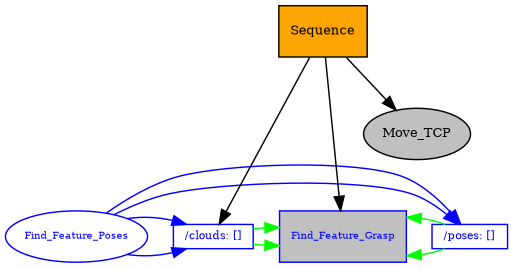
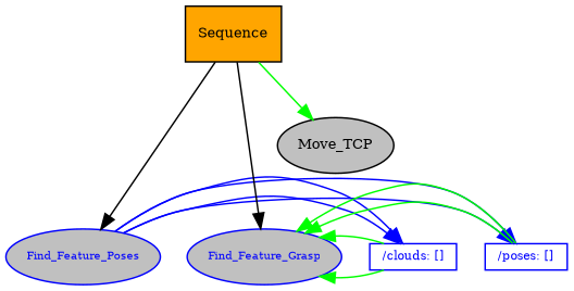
  digraph {
    fontname="times-roman"
    ordering=out
    node [color=blue fillcolor=gray fontcolor=blue fontname="times-roman" fontsize=7 shape=ellipse style=filled]
    edge [color=blue constraint=False fontname="times-roman" weight=0]
-   n1 [fillcolor=white label=Find_Feature_Poses]
-   n2 [label=Find_Feature_Grasp shape=box]
+   n1 [label=Find_Feature_Poses]
+   n2 [label=Find_Feature_Grasp]
    n3 [fillcolor=white fixedsize=False fontsize=8 height=0 label="/clouds: []" shape=box width=0]
    n4 [fillcolor=white fixedsize=False fontsize=8 height=0 label="/poses: []" shape=box width=0]
    n5 [fillcolor=orange fontcolor=black fontsize=9 label=Sequence shape=box color=""]
    n6 [fontcolor=black fontsize=9 label=Move_TCP color=""]
    subgraph sub_1 {
      label=Blackboard
      rank=sink
      n1
      n2
      n3
      n4
    }
    n1 -> n3
    n1 -> n3
    n1 -> n4
    n1 -> n4
    n3 -> n2 [color=green]
    n3 -> n2 [color=green]
    n4 -> n2 [color=green]
    n4 -> n2 [color=green]
-   n5 -> n3 [color="" constraint="" weight=""]
+   n5 -> n1 [color="" constraint="" weight=""]
    n5 -> n2 [color="" constraint="" weight=""]
-   n5 -> n6 [color="" constraint="" weight=""]
+   n5 -> n6 [color=green constraint="" weight=""]
  }
